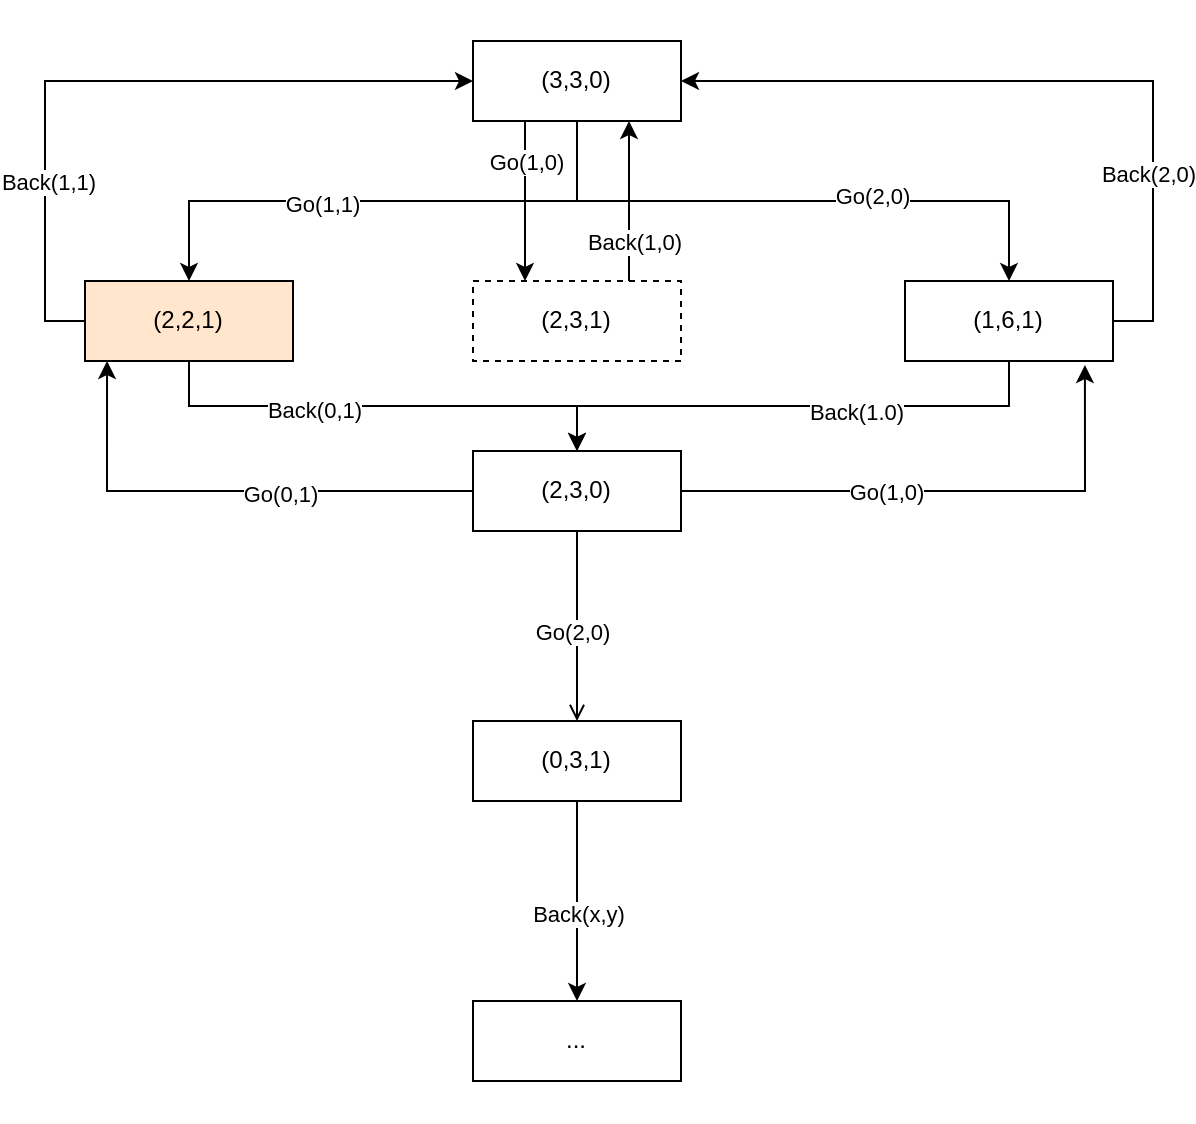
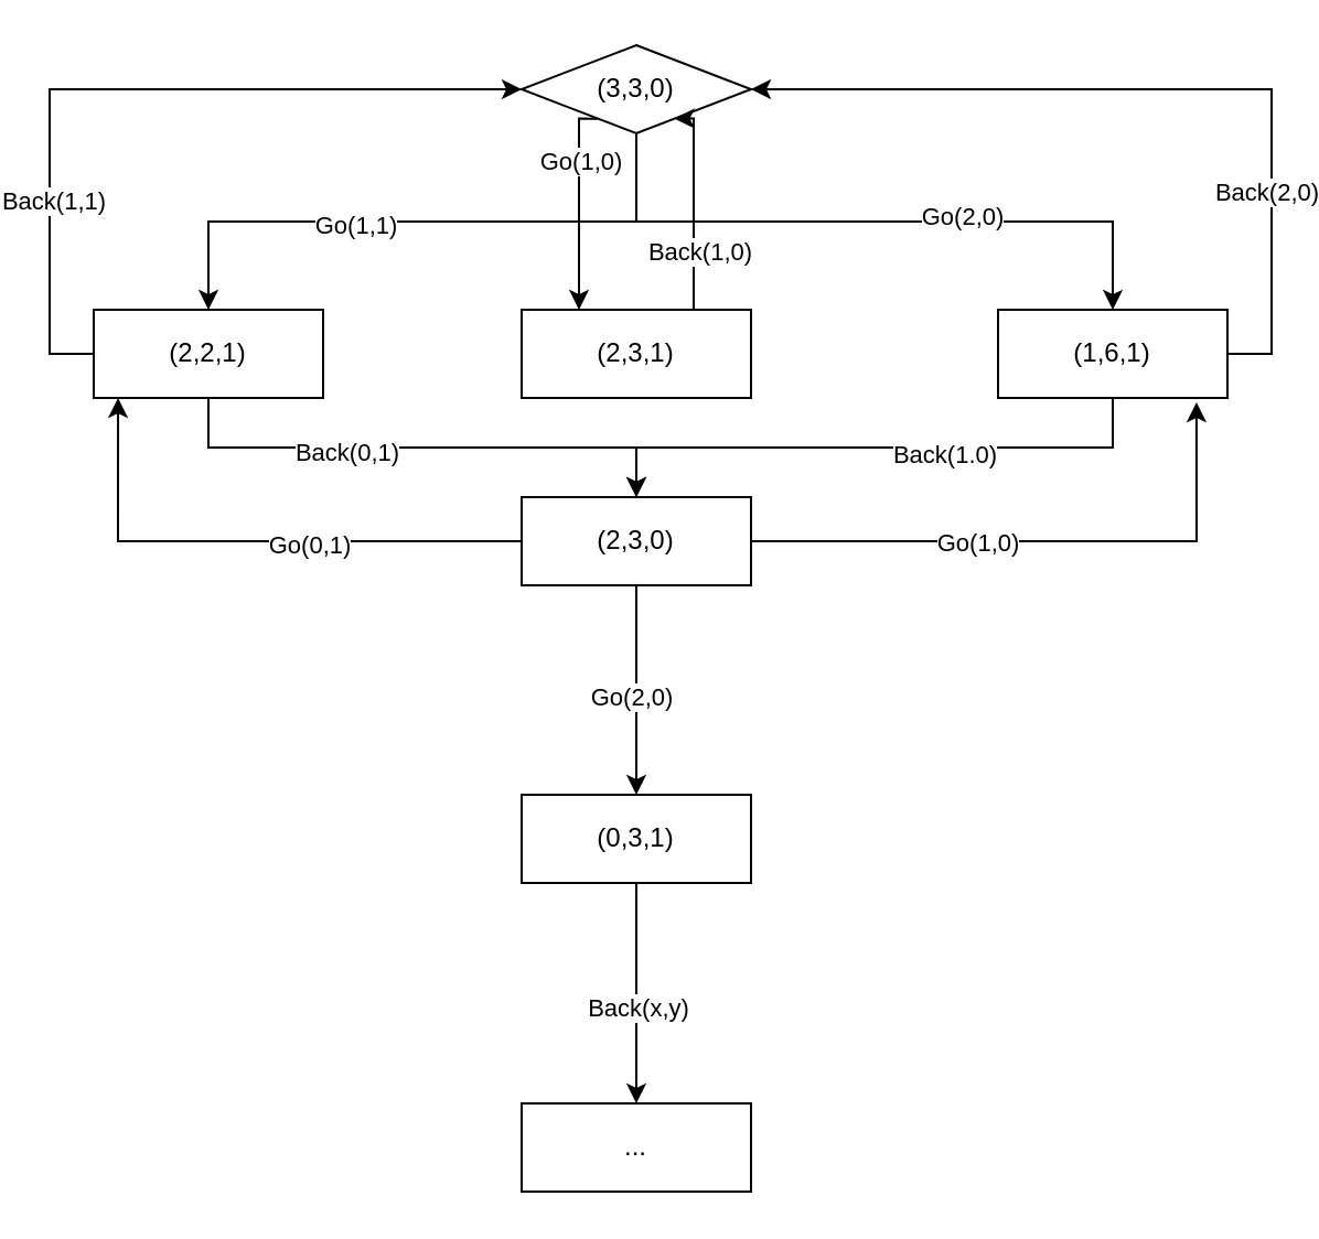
  <mxCell id="0" />
  <mxCell id="1" parent="0" />
  <mxCell id="2" style="edgeStyle=orthogonalEdgeStyle;rounded=0;orthogonalLoop=1;jettySize=auto;html=1;exitX=0.5;exitY=1;exitDx=0;exitDy=0;entryX=0.5;entryY=0;entryDx=0;entryDy=0;elbow=vertical;" edge="1" parent="1" source="6" target="26"><mxGeometry relative="1" as="geometry" /></mxCell>
  <mxCell id="3" value="Go(2,0)" style="edgeLabel;html=1;align=center;verticalAlign=middle;resizable=0;points=[];" vertex="1" connectable="0" parent="2"><mxGeometry x="0.264" y="3" relative="1" as="geometry"><mxPoint as="offset" /></mxGeometry></mxCell>
  <mxCell id="4" style="edgeStyle=orthogonalEdgeStyle;rounded=0;orthogonalLoop=1;jettySize=auto;html=1;exitX=0.25;exitY=1;exitDx=0;exitDy=0;entryX=0.25;entryY=0;entryDx=0;entryDy=0;elbow=vertical;verticalAlign=middle;" edge="1" parent="1" source="6" target="31"><mxGeometry relative="1" as="geometry"><Array as="points"><mxPoint x="240" y="100" /><mxPoint x="240" y="100" /></Array></mxGeometry></mxCell>
  <mxCell id="5" value="Go(1,0)" style="edgeLabel;html=1;align=center;verticalAlign=middle;resizable=0;points=[];" vertex="1" connectable="0" parent="4"><mxGeometry x="0.055" relative="1" as="geometry"><mxPoint y="-22" as="offset" /></mxGeometry></mxCell>
- <mxCell id="6" value="(3,3,0)" style="rounded=0;whiteSpace=wrap;html=1;" vertex="1" parent="1"><mxGeometry x="214" y="20" width="104" height="40" as="geometry" /></mxCell>
+ <mxCell id="6" value="(3,3,0)" style="rhombus;whiteSpace=wrap;html=1;" vertex="1" parent="1"><mxGeometry x="214" y="20" width="104" height="40" as="geometry" /></mxCell>
  <mxCell id="7" style="edgeStyle=orthogonalEdgeStyle;rounded=0;orthogonalLoop=1;jettySize=auto;html=1;exitX=0.5;exitY=1;exitDx=0;exitDy=0;entryX=0.5;entryY=0;entryDx=0;entryDy=0;elbow=vertical;" edge="1" parent="1" source="11" target="18"><mxGeometry relative="1" as="geometry" /></mxCell>
  <mxCell id="8" value="Back(0,1)" style="edgeLabel;html=1;align=center;verticalAlign=middle;resizable=0;points=[];" vertex="1" connectable="0" parent="7"><mxGeometry x="-0.285" y="-2" relative="1" as="geometry"><mxPoint as="offset" /></mxGeometry></mxCell>
  <mxCell id="9" style="edgeStyle=orthogonalEdgeStyle;rounded=0;orthogonalLoop=1;jettySize=auto;html=1;exitX=0;exitY=0.5;exitDx=0;exitDy=0;entryX=0;entryY=0.5;entryDx=0;entryDy=0;elbow=vertical;" edge="1" parent="1" source="11" target="6"><mxGeometry relative="1" as="geometry" /></mxCell>
  <mxCell id="10" value="Back(1,1)" style="edgeLabel;html=1;align=center;verticalAlign=middle;resizable=0;points=[];" vertex="1" connectable="0" parent="9"><mxGeometry x="-0.491" y="-1" relative="1" as="geometry"><mxPoint as="offset" /></mxGeometry></mxCell>
- <mxCell id="11" value="(2,2,1)" style="rounded=0;whiteSpace=wrap;html=1;fillColor=#ffe6cc;" vertex="1" parent="1"><mxGeometry x="20" y="140" width="104" height="40" as="geometry" /></mxCell>
- <mxCell id="12" style="edgeStyle=orthogonalEdgeStyle;rounded=0;orthogonalLoop=1;jettySize=auto;html=1;exitX=0.5;exitY=1;exitDx=0;exitDy=0;entryX=0.5;entryY=0;entryDx=0;entryDy=0;elbow=vertical;endArrow=open;" edge="1" parent="1" source="18" target="21"><mxGeometry relative="1" as="geometry"><Array as="points"><mxPoint x="266" y="330" /><mxPoint x="266" y="330" /></Array></mxGeometry></mxCell>
+ <mxCell id="11" value="(2,2,1)" style="rounded=0;whiteSpace=wrap;html=1;" vertex="1" parent="1"><mxGeometry x="20" y="140" width="104" height="40" as="geometry" /></mxCell>
+ <mxCell id="12" style="edgeStyle=orthogonalEdgeStyle;rounded=0;orthogonalLoop=1;jettySize=auto;html=1;exitX=0.5;exitY=1;exitDx=0;exitDy=0;entryX=0.5;entryY=0;entryDx=0;entryDy=0;elbow=vertical;" edge="1" parent="1" source="18" target="21"><mxGeometry relative="1" as="geometry"><Array as="points"><mxPoint x="266" y="330" /><mxPoint x="266" y="330" /></Array></mxGeometry></mxCell>
  <mxCell id="13" value="Go(2,0)" style="edgeLabel;html=1;align=center;verticalAlign=middle;resizable=0;points=[];" vertex="1" connectable="0" parent="12"><mxGeometry x="0.046" y="-3" relative="1" as="geometry"><mxPoint as="offset" /></mxGeometry></mxCell>
  <mxCell id="14" style="edgeStyle=orthogonalEdgeStyle;rounded=0;orthogonalLoop=1;jettySize=auto;html=1;exitX=0;exitY=0.5;exitDx=0;exitDy=0;entryX=0.106;entryY=1;entryDx=0;entryDy=0;entryPerimeter=0;elbow=vertical;" edge="1" parent="1" source="18" target="11"><mxGeometry relative="1" as="geometry" /></mxCell>
  <mxCell id="15" value="Go(0,1)" style="edgeLabel;html=1;align=center;verticalAlign=middle;resizable=0;points=[];" vertex="1" connectable="0" parent="14"><mxGeometry x="-0.215" y="1" relative="1" as="geometry"><mxPoint as="offset" /></mxGeometry></mxCell>
  <mxCell id="16" style="edgeStyle=orthogonalEdgeStyle;rounded=0;orthogonalLoop=1;jettySize=auto;html=1;exitX=1;exitY=0.5;exitDx=0;exitDy=0;entryX=0.865;entryY=1.05;entryDx=0;entryDy=0;entryPerimeter=0;elbow=vertical;" edge="1" parent="1" source="18" target="26"><mxGeometry relative="1" as="geometry" /></mxCell>
  <mxCell id="17" value="Go(1,0)" style="edgeLabel;html=1;align=center;verticalAlign=middle;resizable=0;points=[];" vertex="1" connectable="0" parent="16"><mxGeometry x="-0.227" relative="1" as="geometry"><mxPoint as="offset" /></mxGeometry></mxCell>
  <mxCell id="18" value="(2,3,0)" style="rounded=0;whiteSpace=wrap;html=1;" vertex="1" parent="1"><mxGeometry x="214" y="225" width="104" height="40" as="geometry" /></mxCell>
  <mxCell id="19" style="edgeStyle=orthogonalEdgeStyle;rounded=0;orthogonalLoop=1;jettySize=auto;html=1;exitX=0.5;exitY=1;exitDx=0;exitDy=0;entryX=0.5;entryY=0;entryDx=0;entryDy=0;elbow=vertical;" edge="1" parent="1" source="21"><mxGeometry relative="1" as="geometry"><mxPoint x="266" y="500" as="targetPoint" /><Array as="points"><mxPoint x="266" y="490" /><mxPoint x="266" y="490" /></Array></mxGeometry></mxCell>
  <mxCell id="20" value="Back(x,y)" style="edgeLabel;html=1;align=center;verticalAlign=middle;resizable=0;points=[];" vertex="1" connectable="0" parent="19"><mxGeometry x="0.11" relative="1" as="geometry"><mxPoint as="offset" /></mxGeometry></mxCell>
  <mxCell id="21" value="(0,3,1)" style="rounded=0;whiteSpace=wrap;html=1;" vertex="1" parent="1"><mxGeometry x="214" y="360" width="104" height="40" as="geometry" /></mxCell>
  <mxCell id="22" style="edgeStyle=orthogonalEdgeStyle;rounded=0;orthogonalLoop=1;jettySize=auto;html=1;exitX=0.5;exitY=1;exitDx=0;exitDy=0;elbow=vertical;" edge="1" parent="1" source="26" target="18"><mxGeometry relative="1" as="geometry" /></mxCell>
  <mxCell id="23" value="Back(1.0)" style="edgeLabel;html=1;align=center;verticalAlign=middle;resizable=0;points=[];" vertex="1" connectable="0" parent="22"><mxGeometry x="-0.243" y="3" relative="1" as="geometry"><mxPoint as="offset" /></mxGeometry></mxCell>
  <mxCell id="24" style="edgeStyle=orthogonalEdgeStyle;rounded=0;orthogonalLoop=1;jettySize=auto;html=1;exitX=1;exitY=0.5;exitDx=0;exitDy=0;entryX=1;entryY=0.5;entryDx=0;entryDy=0;elbow=vertical;" edge="1" parent="1" source="26" target="6"><mxGeometry relative="1" as="geometry" /></mxCell>
  <mxCell id="25" value="Back(2,0)" style="edgeLabel;html=1;align=center;verticalAlign=middle;resizable=0;points=[];" vertex="1" connectable="0" parent="24"><mxGeometry x="-0.5" y="3" relative="1" as="geometry"><mxPoint as="offset" /></mxGeometry></mxCell>
  <mxCell id="26" value="(1,6,1)" style="rounded=0;whiteSpace=wrap;html=1;" vertex="1" parent="1"><mxGeometry x="430" y="140" width="104" height="40" as="geometry" /></mxCell>
  <mxCell id="27" value="" style="endArrow=classic;html=1;rounded=0;exitX=0.5;exitY=1;exitDx=0;exitDy=0;entryX=0.5;entryY=0;entryDx=0;entryDy=0;edgeStyle=orthogonalEdgeStyle;elbow=vertical;" edge="1" parent="1" source="6" target="11"><mxGeometry width="50" height="50" relative="1" as="geometry"><mxPoint x="230" y="330" as="sourcePoint" /><mxPoint x="280" y="280" as="targetPoint" /></mxGeometry></mxCell>
  <mxCell id="28" value="Go(1,1)" style="edgeLabel;html=1;align=center;verticalAlign=middle;resizable=0;points=[];" vertex="1" connectable="0" parent="27"><mxGeometry x="0.226" y="1" relative="1" as="geometry"><mxPoint as="offset" /></mxGeometry></mxCell>
  <mxCell id="29" style="edgeStyle=orthogonalEdgeStyle;rounded=0;orthogonalLoop=1;jettySize=auto;html=1;exitX=0.75;exitY=0;exitDx=0;exitDy=0;entryX=0.75;entryY=1;entryDx=0;entryDy=0;elbow=vertical;" edge="1" parent="1" source="31" target="6"><mxGeometry relative="1" as="geometry"><Array as="points"><mxPoint x="292" y="100" /><mxPoint x="292" y="100" /></Array></mxGeometry></mxCell>
  <mxCell id="30" value="Back(1,0)" style="edgeLabel;html=1;align=center;verticalAlign=middle;resizable=0;points=[];" vertex="1" connectable="0" parent="29"><mxGeometry x="-0.053" y="-2" relative="1" as="geometry"><mxPoint y="18" as="offset" /></mxGeometry></mxCell>
- <mxCell id="31" value="(2,3,1)" style="rounded=0;whiteSpace=wrap;html=1;dashed=1;" vertex="1" parent="1"><mxGeometry x="214" y="140" width="104" height="40" as="geometry" /></mxCell>
+ <mxCell id="31" value="(2,3,1)" style="rounded=0;whiteSpace=wrap;html=1;" vertex="1" parent="1"><mxGeometry x="214" y="140" width="104" height="40" as="geometry" /></mxCell>
  <mxCell id="32" value="..." style="rounded=0;whiteSpace=wrap;html=1;" vertex="1" parent="1"><mxGeometry x="214" y="500" width="104" height="40" as="geometry" /></mxCell>
